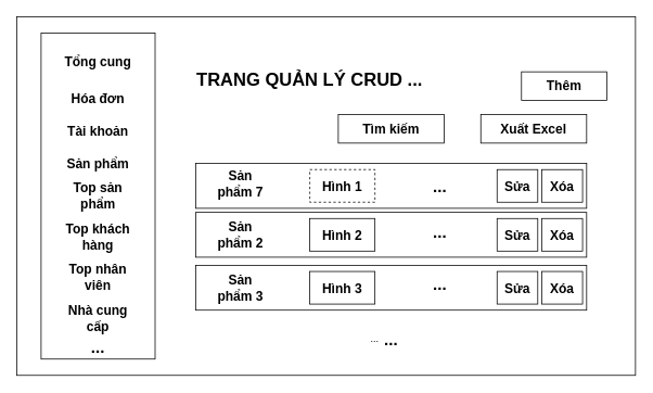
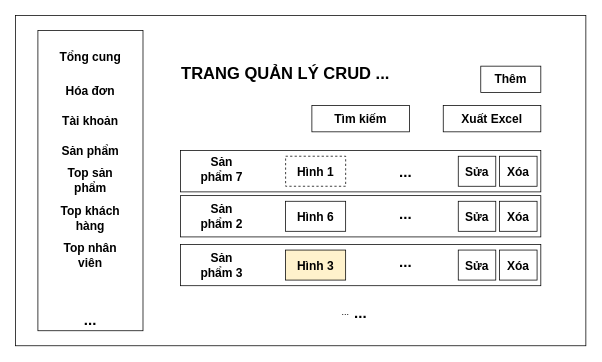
  <mxCell id="0" />
  <mxCell id="1" parent="0" />
  <mxCell id="2" value="" style="rounded=0;whiteSpace=wrap;html=1;" parent="1" vertex="1"><mxGeometry x="20" y="20" width="760" height="440" as="geometry" /></mxCell>
  <mxCell id="3" value="" style="rounded=0;whiteSpace=wrap;html=1;" parent="1" vertex="1"><mxGeometry x="50" y="40" width="140" height="400" as="geometry" /></mxCell>
  <mxCell id="4" value="&lt;font style=&quot;font-size: 22px;&quot;&gt;&lt;b style=&quot;font-size: 22px;&quot;&gt;TRANG QUẢN LÝ CRUD ...&lt;/b&gt;&lt;/font&gt;" style="text;html=1;strokeColor=none;fillColor=none;align=center;verticalAlign=middle;whiteSpace=wrap;rounded=0;fontSize=22;" parent="1" vertex="1"><mxGeometry x="240" y="72.5" width="280" height="50" as="geometry" /></mxCell>
  <mxCell id="5" value="Tổng cung" style="text;html=1;strokeColor=none;fillColor=none;align=center;verticalAlign=middle;whiteSpace=wrap;rounded=0;fontSize=16;fontStyle=1" parent="1" vertex="1"><mxGeometry x="70" y="55" width="100" height="40" as="geometry" /></mxCell>
  <mxCell id="6" value="Hóa đơn" style="text;html=1;strokeColor=none;fillColor=none;align=center;verticalAlign=middle;whiteSpace=wrap;rounded=0;fontSize=16;fontStyle=1" parent="1" vertex="1"><mxGeometry x="70" y="100" width="100" height="40" as="geometry" /></mxCell>
  <mxCell id="7" value="Tài khoản" style="text;html=1;strokeColor=none;fillColor=none;align=center;verticalAlign=middle;whiteSpace=wrap;rounded=0;fontSize=16;fontStyle=1" parent="1" vertex="1"><mxGeometry x="70" y="140" width="100" height="40" as="geometry" /></mxCell>
  <mxCell id="8" value="Sản phẩm" style="text;html=1;strokeColor=none;fillColor=none;align=center;verticalAlign=middle;whiteSpace=wrap;rounded=0;fontSize=16;fontStyle=1" parent="1" vertex="1"><mxGeometry x="70" y="180" width="100" height="40" as="geometry" /></mxCell>
  <mxCell id="9" value="Top sản phẩm" style="text;html=1;strokeColor=none;fillColor=none;align=center;verticalAlign=middle;whiteSpace=wrap;rounded=0;fontSize=16;fontStyle=1" parent="1" vertex="1"><mxGeometry x="70" y="220" width="100" height="40" as="geometry" /></mxCell>
  <mxCell id="10" value="Top khách hàng" style="text;html=1;strokeColor=none;fillColor=none;align=center;verticalAlign=middle;whiteSpace=wrap;rounded=0;fontSize=16;fontStyle=1" parent="1" vertex="1"><mxGeometry x="70" y="270" width="100" height="40" as="geometry" /></mxCell>
  <mxCell id="11" value="Top nhân viên" style="text;html=1;strokeColor=none;fillColor=none;align=center;verticalAlign=middle;whiteSpace=wrap;rounded=0;fontSize=16;fontStyle=1" parent="1" vertex="1"><mxGeometry x="70" y="320" width="100" height="40" as="geometry" /></mxCell>
- <mxCell id="12" value="Nhà cung cấp" style="text;html=1;strokeColor=none;fillColor=none;align=center;verticalAlign=middle;whiteSpace=wrap;rounded=0;fontSize=16;fontStyle=1" parent="1" vertex="1"><mxGeometry x="70" y="370" width="100" height="40" as="geometry" /></mxCell>
  <mxCell id="13" value="..." style="text;html=1;strokeColor=none;fillColor=none;align=center;verticalAlign=middle;whiteSpace=wrap;rounded=0;fontSize=20;fontStyle=1" parent="1" vertex="1"><mxGeometry x="90" y="410" width="60" height="30" as="geometry" /></mxCell>
- <mxCell id="14" value="Thêm" style="rounded=0;whiteSpace=wrap;html=1;fontStyle=1;fontSize=16;" parent="1" vertex="1"><mxGeometry x="640" y="87.5" width="105" height="35" as="geometry" /></mxCell>
+ <mxCell id="14" value="Thêm" style="rounded=0;whiteSpace=wrap;html=1;fontStyle=1;fontSize=16;" parent="1" vertex="1"><mxGeometry x="640" y="87.5" width="80" height="35" as="geometry" /></mxCell>
  <mxCell id="15" value="Xuất Excel" style="rounded=0;whiteSpace=wrap;html=1;fontStyle=1;fontSize=16;" parent="1" vertex="1"><mxGeometry x="590" y="140" width="130" height="35" as="geometry" /></mxCell>
  <mxCell id="16" value="" style="rounded=0;whiteSpace=wrap;html=1;" parent="1" vertex="1"><mxGeometry x="240" y="200" width="480" height="55" as="geometry" /></mxCell>
  <mxCell id="17" value="" style="rounded=0;whiteSpace=wrap;html=1;" parent="1" vertex="1"><mxGeometry x="240" y="260" width="480" height="55" as="geometry" /></mxCell>
  <mxCell id="18" value="" style="rounded=0;whiteSpace=wrap;html=1;" parent="1" vertex="1"><mxGeometry x="240" y="325" width="480" height="55" as="geometry" /></mxCell>
  <mxCell id="19" value="..." style="text;html=1;strokeColor=none;fillColor=none;align=center;verticalAlign=middle;whiteSpace=wrap;rounded=0;" parent="1" vertex="1"><mxGeometry x="430" y="400" width="60" height="30" as="geometry" /></mxCell>
  <mxCell id="20" value="..." style="text;html=1;strokeColor=none;fillColor=none;align=center;verticalAlign=middle;whiteSpace=wrap;rounded=0;fontSize=20;fontStyle=1" parent="1" vertex="1"><mxGeometry x="450" y="400" width="60" height="30" as="geometry" /></mxCell>
  <mxCell id="21" value="Sản phẩm 7" style="text;html=1;strokeColor=none;fillColor=none;align=center;verticalAlign=middle;whiteSpace=wrap;rounded=0;fontSize=16;fontStyle=1" parent="1" vertex="1"><mxGeometry x="260" y="210" width="70" height="30" as="geometry" /></mxCell>
  <mxCell id="22" value="Hình 1" style="rounded=0;whiteSpace=wrap;html=1;fontSize=16;fontStyle=1;dashed=1;" parent="1" vertex="1"><mxGeometry x="380" y="207.5" width="80" height="40" as="geometry" /></mxCell>
  <mxCell id="23" value="Xóa" style="rounded=0;whiteSpace=wrap;html=1;fontStyle=1;fontSize=16;" parent="1" vertex="1"><mxGeometry x="665" y="207.5" width="50" height="40" as="geometry" /></mxCell>
  <mxCell id="24" value="Sửa" style="rounded=0;whiteSpace=wrap;html=1;fontStyle=1;fontSize=16;" parent="1" vertex="1"><mxGeometry x="610" y="207.5" width="50" height="40" as="geometry" /></mxCell>
  <mxCell id="25" value="Xóa" style="rounded=0;whiteSpace=wrap;html=1;fontStyle=1;fontSize=16;" parent="1" vertex="1"><mxGeometry x="665" y="267.5" width="50" height="40" as="geometry" /></mxCell>
  <mxCell id="26" value="Sửa" style="rounded=0;whiteSpace=wrap;html=1;fontStyle=1;fontSize=16;" parent="1" vertex="1"><mxGeometry x="610" y="267.5" width="50" height="40" as="geometry" /></mxCell>
  <mxCell id="27" value="Xóa" style="rounded=0;whiteSpace=wrap;html=1;fontStyle=1;fontSize=16;" parent="1" vertex="1"><mxGeometry x="665" y="332.5" width="50" height="40" as="geometry" /></mxCell>
  <mxCell id="28" value="Sửa" style="rounded=0;whiteSpace=wrap;html=1;fontStyle=1;fontSize=16;" parent="1" vertex="1"><mxGeometry x="610" y="332.5" width="50" height="40" as="geometry" /></mxCell>
  <mxCell id="29" value="..." style="text;html=1;strokeColor=none;fillColor=none;align=center;verticalAlign=middle;whiteSpace=wrap;rounded=0;fontSize=20;fontStyle=1" parent="1" vertex="1"><mxGeometry x="510" y="212.5" width="60" height="30" as="geometry" /></mxCell>
  <mxCell id="30" value="..." style="text;html=1;strokeColor=none;fillColor=none;align=center;verticalAlign=middle;whiteSpace=wrap;rounded=0;fontSize=20;fontStyle=1" parent="1" vertex="1"><mxGeometry x="510" y="267.5" width="60" height="30" as="geometry" /></mxCell>
  <mxCell id="31" value="..." style="text;html=1;strokeColor=none;fillColor=none;align=center;verticalAlign=middle;whiteSpace=wrap;rounded=0;fontSize=20;fontStyle=1" parent="1" vertex="1"><mxGeometry x="510" y="332.5" width="60" height="30" as="geometry" /></mxCell>
  <mxCell id="32" value="Sản phẩm 2" style="text;html=1;strokeColor=none;fillColor=none;align=center;verticalAlign=middle;whiteSpace=wrap;rounded=0;fontSize=16;fontStyle=1" parent="1" vertex="1"><mxGeometry x="260" y="272.5" width="70" height="30" as="geometry" /></mxCell>
  <mxCell id="33" value="Sản phẩm 3" style="text;html=1;strokeColor=none;fillColor=none;align=center;verticalAlign=middle;whiteSpace=wrap;rounded=0;fontSize=16;fontStyle=1" parent="1" vertex="1"><mxGeometry x="260" y="337.5" width="70" height="30" as="geometry" /></mxCell>
- <mxCell id="34" value="Hình 2" style="rounded=0;whiteSpace=wrap;html=1;fontSize=16;fontStyle=1" parent="1" vertex="1"><mxGeometry x="380" y="267.5" width="80" height="40" as="geometry" /></mxCell>
- <mxCell id="35" value="Hình 3" style="rounded=0;whiteSpace=wrap;html=1;fontSize=16;fontStyle=1" parent="1" vertex="1"><mxGeometry x="380" y="332.5" width="80" height="40" as="geometry" /></mxCell>
+ <mxCell id="34" value="Hình 6" style="rounded=0;whiteSpace=wrap;html=1;fontSize=16;fontStyle=1" parent="1" vertex="1"><mxGeometry x="380" y="267.5" width="80" height="40" as="geometry" /></mxCell>
+ <mxCell id="35" value="Hình 3" style="rounded=0;whiteSpace=wrap;html=1;fontSize=16;fontStyle=1;fillColor=#fff2cc;" parent="1" vertex="1"><mxGeometry x="380" y="332.5" width="80" height="40" as="geometry" /></mxCell>
  <mxCell id="36" value="Tìm kiếm" style="rounded=0;whiteSpace=wrap;html=1;fontStyle=1;fontSize=16;" vertex="1" parent="1"><mxGeometry x="415" y="140" width="130" height="35" as="geometry" /></mxCell>
